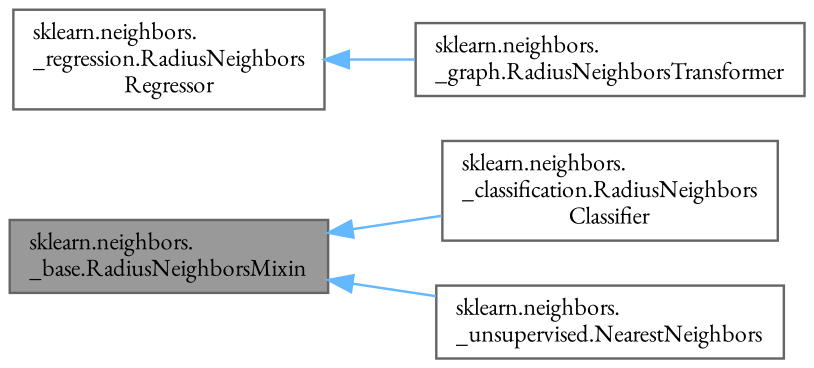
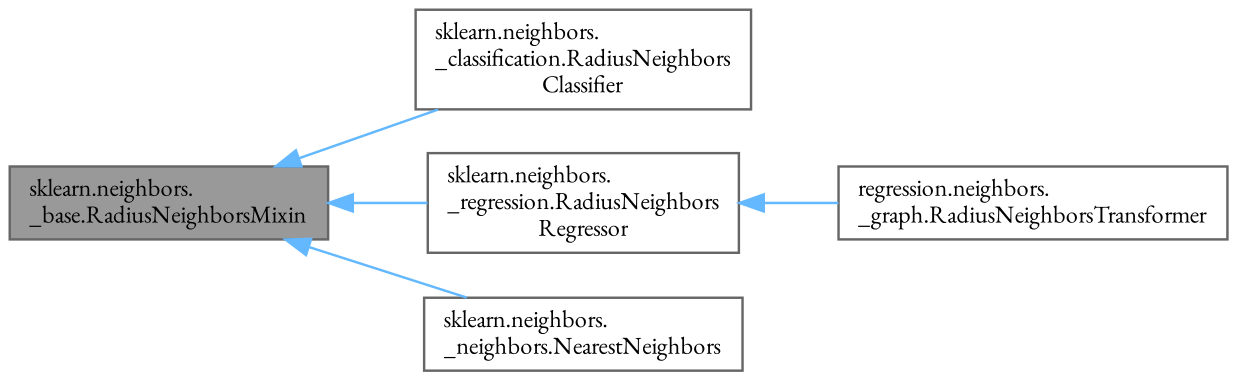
  digraph {
    fontname="EB Garamond"
    rankdir=LR
    node [color=gray40 fillcolor=white fontname="EB Garamond" fontsize=10 shape=box style=filled]
    edge [color=steelblue1 dir=back fontname="EB Garamond" fontsize=10 labelfontname=Helvetica labelfontsize=10 style=solid]
    n1 [fillcolor=grey60 fontcolor=black height=0.2 label="sklearn.neighbors.\l_base.RadiusNeighborsMixin" width=0.4]
    n2 [height=0.2 label="sklearn.neighbors.\l_classification.RadiusNeighbors\lClassifier" width=0.4]
    n3 [height=0.2 label="sklearn.neighbors.\l_regression.RadiusNeighbors\lRegressor" width=0.4]
-   n4 [height=0.2 label="sklearn.neighbors.\l_unsupervised.NearestNeighbors" width=0.4]
-   n5 [height=0.2 label="sklearn.neighbors.\l_graph.RadiusNeighborsTransformer" width=0.4]
+   n4 [height=0.2 label="sklearn.neighbors.\l_neighbors.NearestNeighbors" width=0.4]
+   n5 [height=0.2 label="regression.neighbors.\l_graph.RadiusNeighborsTransformer" width=0.4]
    n1 -> n2
+   n1 -> n3
    n1 -> n4
    n3 -> n5
  }
